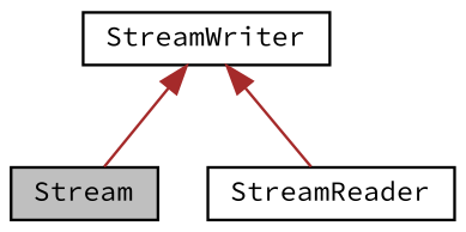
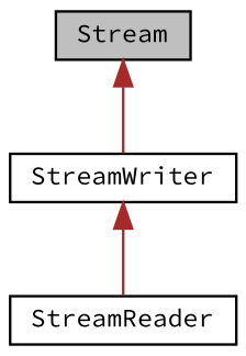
  digraph {
    fontname="Source Code Pro"
    node [color=black fontname="Source Code Pro" fontsize=10 shape=record]
    edge [color=brown dir=back fontname="Source Code Pro" fontsize=10 labelfontname=Helvetica labelfontsize=10 style=solid]
    n1 [fillcolor=grey75 fontcolor=black height=0.2 label=Stream style=filled width=0.4]
    n2 [height=0.2 label=StreamWriter width=0.4]
    n3 [height=0.2 label=StreamReader width=0.4]
-   n2 -> n1
+   n1 -> n2
    n2 -> n3
  }
